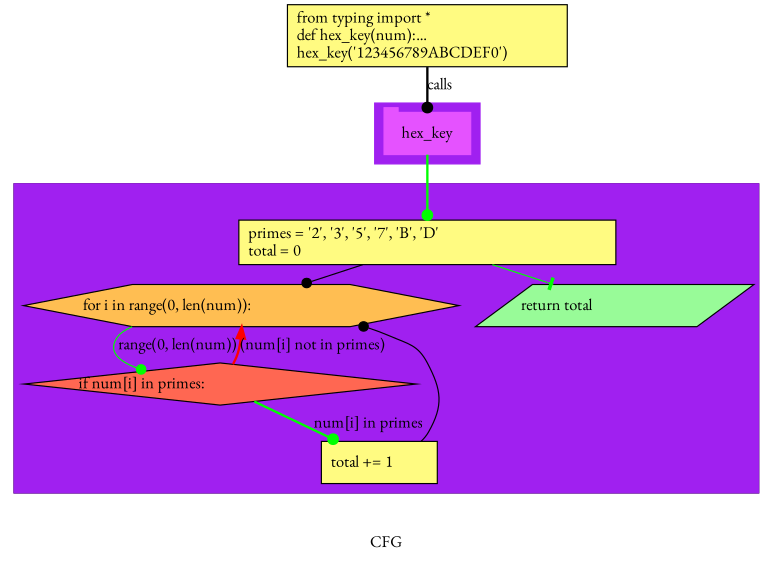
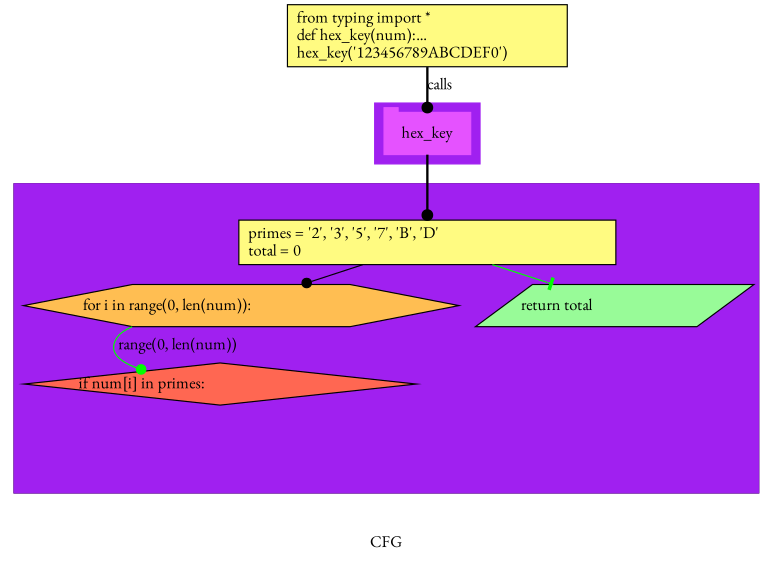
  digraph {
    compound=True
    fontname="EB Garamond"
    label=CFG
    pack=False
    rankdir=TB
    ranksep=0.02
    node [fontname="EB Garamond" shape=rectangle style="filled,solid" fillcolor="#FFFB81"]
    edge [arrowhead=dot color=green fontname="EB Garamond" style=bold]
    n1 [color="#E552FF" height=0.5 label=hex_key linenum="[12]" shape=tab style=filled width=1.0278 fillcolor=""]
    n2 [height=0.52778 label="primes = '2', '3', '5', '7', 'B', 'D'\ltotal = 0\l" linenum="[5, 6]" width=4.4722]
    n3 [fillcolor="#FFBE52" height=0.5 label="for i in range(0, len(num)):\l" linenum="[7]" shape=hexagon width=5.17]
    n4 [fillcolor="#FF6752" height=0.5 label="if num[i] in primes:\l" linenum="[8]" shape=diamond width=4.6469]
    n5 [fillcolor="#98fb98" height=0.5 label="return total\l" linenum="[10]" shape=parallelogram width=3.0706]
-   n6 [height=0.5 label="total += 1\l" linenum="[9]" width=1.375]
    n7 [height=0.73611 label="from typing import *\ldef hex_key(num):...\lhex_key('123456789ABCDEF0')\l" linenum="[1]" width=3.3194]
    subgraph cluster_1 {
      color=purple
      compound=true
      label=""
      shape=tab
      style=filled
      n1
    }
    subgraph cluster_2 {
      label=def_key
      n2
      n3
      n4
      n5
-     n6
      subgraph cluster_3 {
        color=purple
        compound=true
        label=""
        shape=tab
        style=filled
      }
    }
-   n1 -> n2
+   n1 -> n2 [color=black]
    n2 -> n3 [color=black style=solid]
    n2 -> n5 [arrowhead=tee style=solid]
    n3 -> n4 [label="range(0, len(num))" style=solid]
-   n4 -> n3 [arrowhead=normal color=red label="(num[i] not in primes)"]
-   n4 -> n6 [label="num[i] in primes"]
-   n6 -> n3 [color=black style=solid]
    n7 -> n1 [label=calls color=""]
  }
